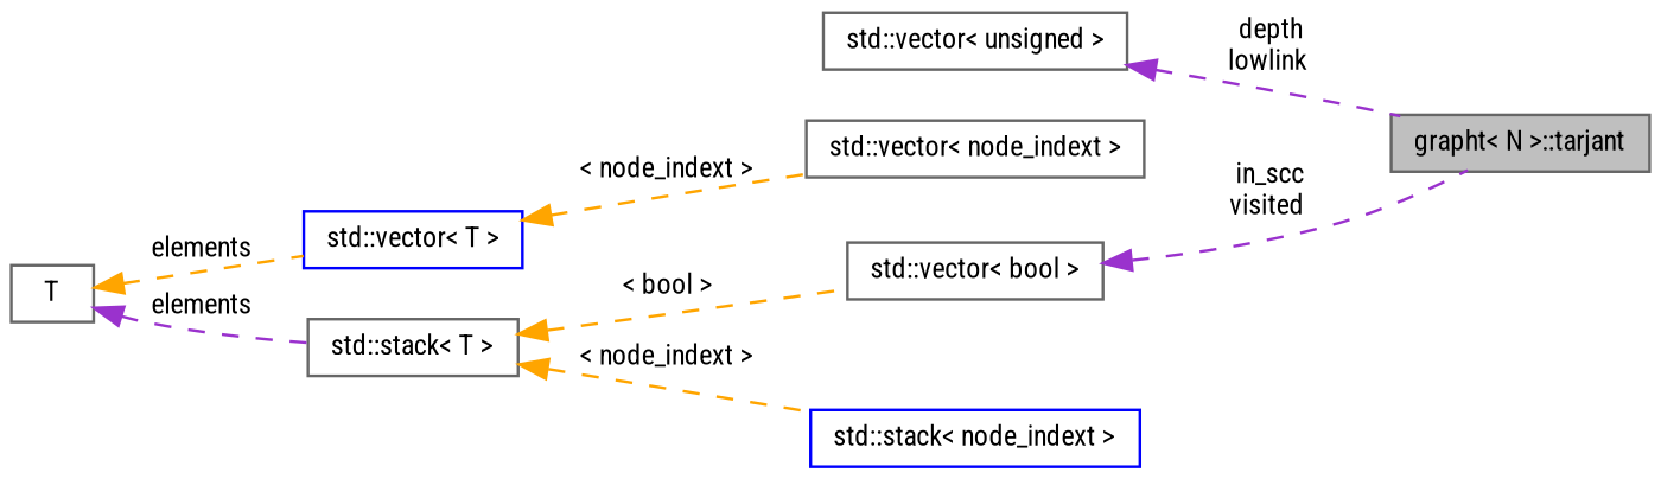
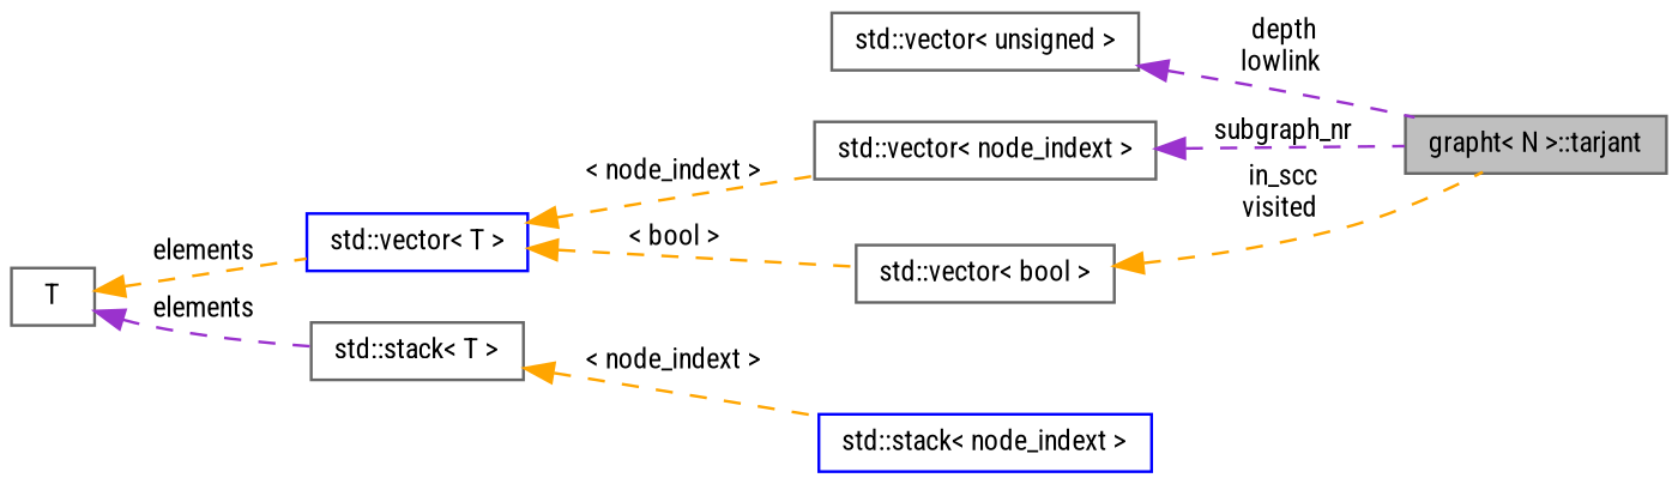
  digraph {
    fontname="Roboto Condensed"
    rankdir=LR
    node [color=gray40 fontname="Roboto Condensed" fontsize=10 shape=record]
    edge [color=darkorchid3 dir=back fontname="Roboto Condensed" fontsize=10 labelfontname=Helvetica labelfontsize=10 style=dashed]
    n1 [fillcolor=grey75 fontcolor=black height=0.2 label="grapht\< N \>::tarjant" style=filled width=0.4]
    n2 [height=0.2 label="std::vector\< unsigned \>" width=0.4]
    n3 [color=blue height=0.2 label="std::vector\< T \>" width=0.4]
    n4 [height=0.2 label="std::vector\< bool \>" width=0.4]
    n5 [height=0.2 label="std::vector\< node_indext \>" width=0.4]
    n6 [height=0.2 label=T width=0.4]
    n7 [height=0.2 label="std::stack\< T \>" width=0.4]
    n8 [color=blue height=0.2 label="std::stack\< node_indext \>" width=0.4]
    n2 -> n1 [label=" depth\nlowlink"]
-   n7 -> n4 [color=orange label=" \< bool \>"]
+   n3 -> n4 [color=orange label=" \< bool \>"]
    n3 -> n5 [color=orange label=" \< node_indext \>"]
-   n4 -> n1 [label=" in_scc\nvisited"]
+   n4 -> n1 [color=orange label=" in_scc\nvisited"]
+   n5 -> n1 [label=" subgraph_nr"]
    n6 -> n3 [color=orange label=" elements"]
    n6 -> n7 [label=" elements"]
    n7 -> n8 [color=orange label=" \< node_indext \>"]
  }
